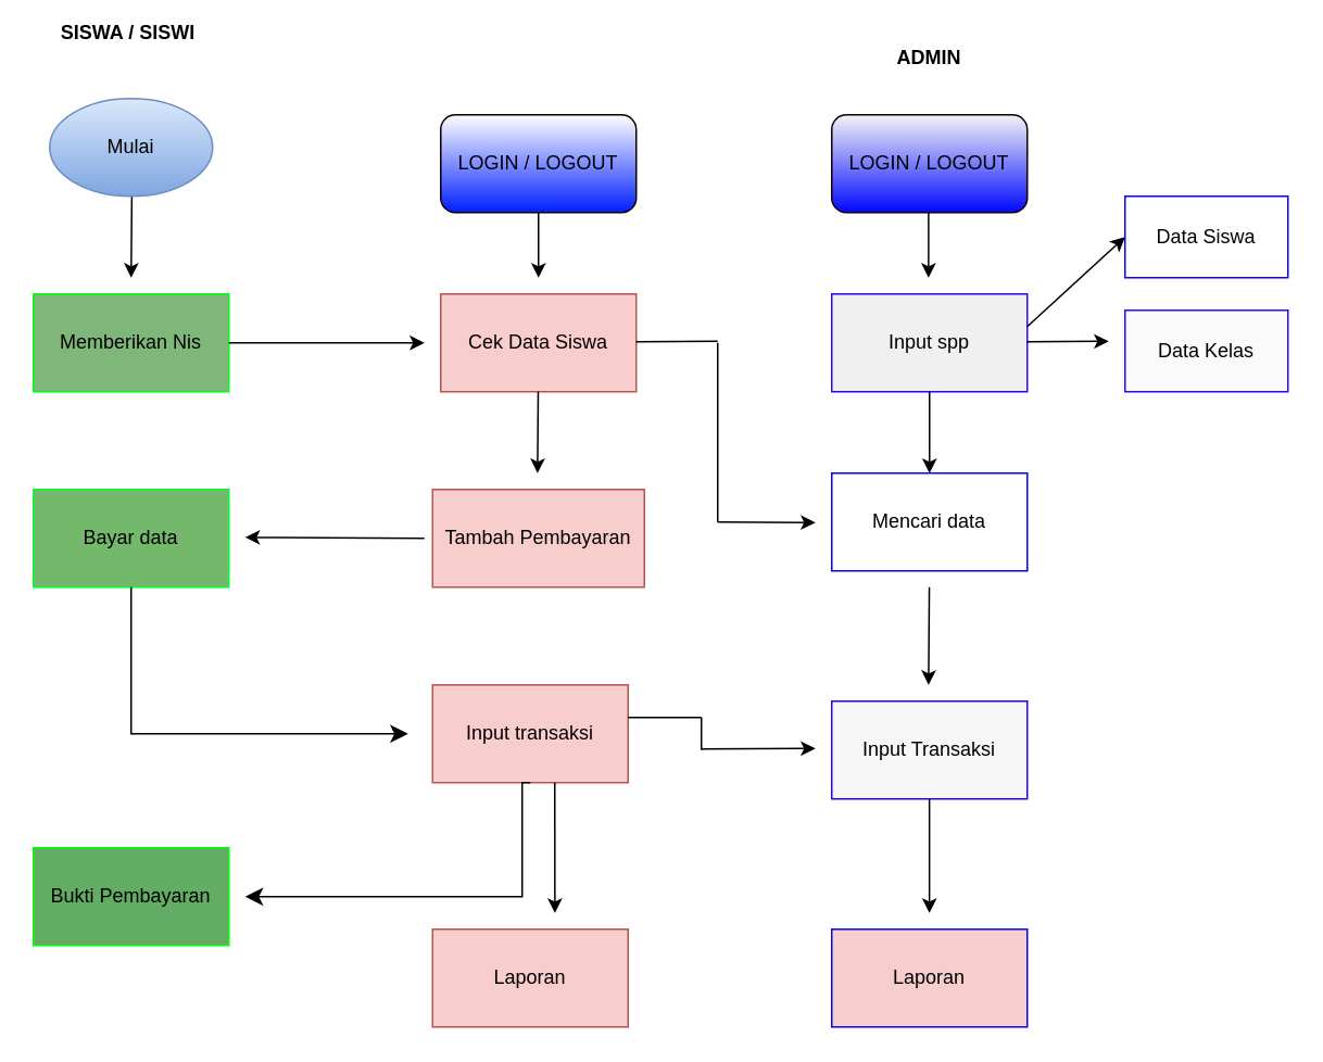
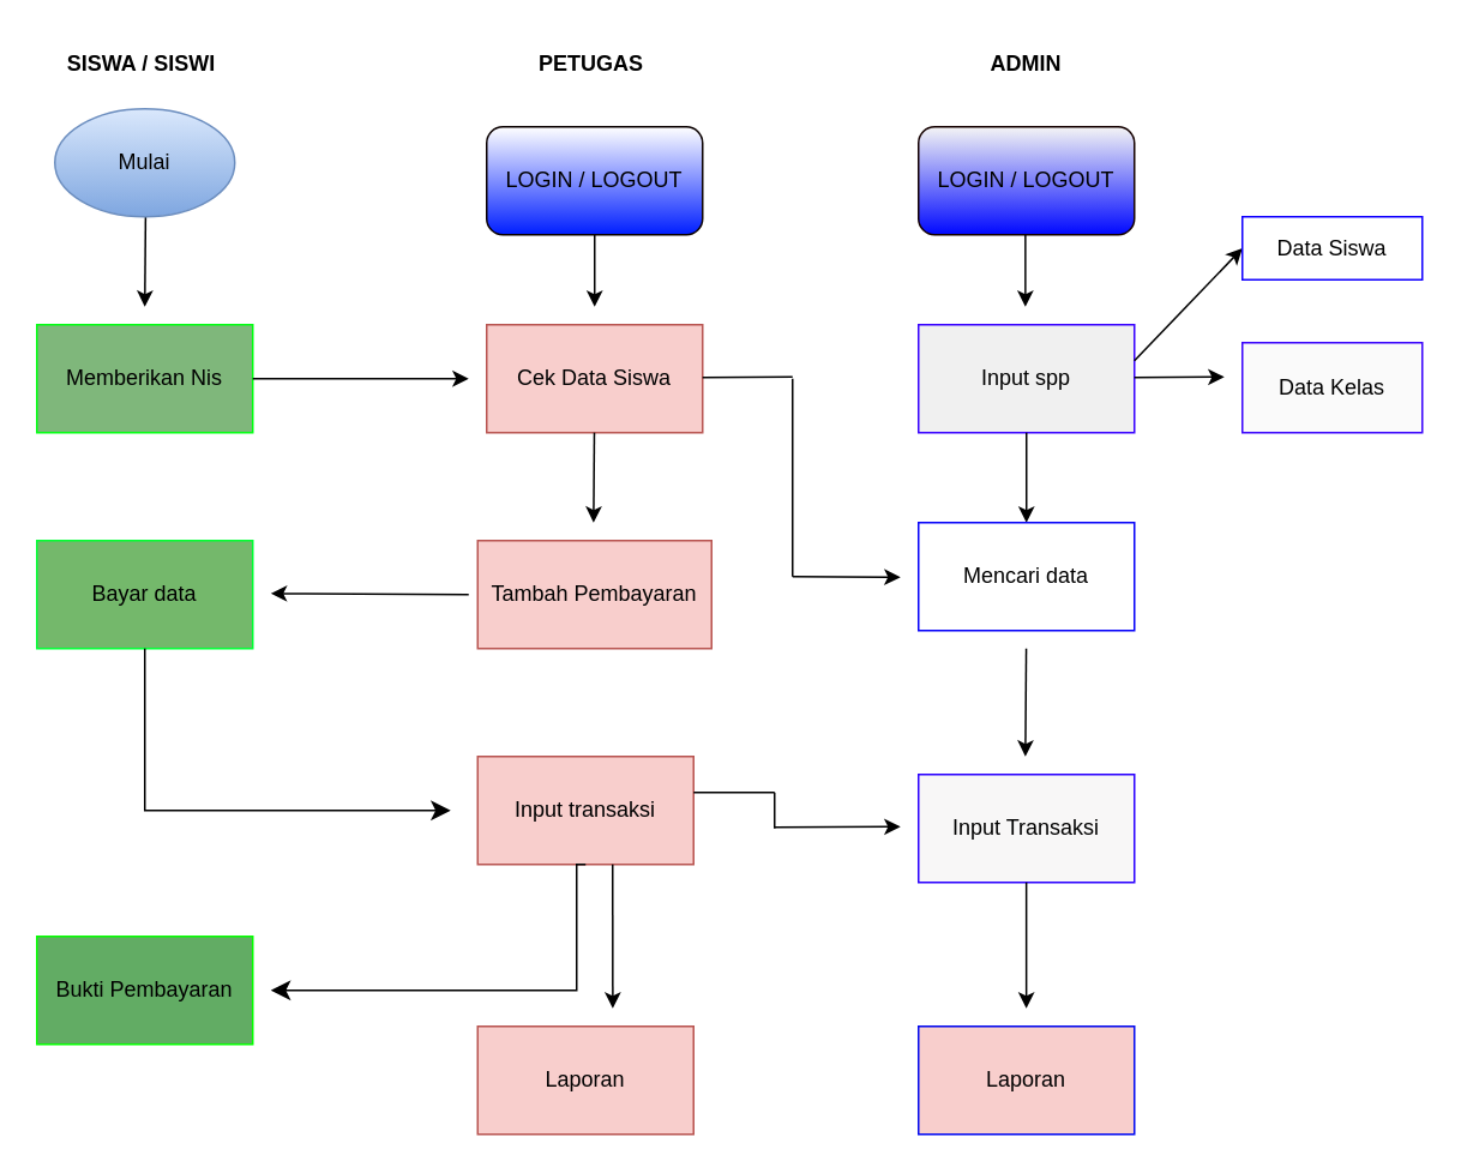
  <mxCell id="0" />
  <mxCell id="1" parent="0" />
- <mxCell id="2" value="&lt;b&gt;SISWA / SISWI&amp;nbsp;&lt;/b&gt;" style="text;html=1;strokeColor=none;fillColor=none;align=center;verticalAlign=middle;whiteSpace=wrap;rounded=0;" parent="1" vertex="1"><mxGeometry x="30" y="5" width="100" height="30" as="geometry" /></mxCell>
+ <mxCell id="2" value="&lt;b&gt;SISWA / SISWI&amp;nbsp;&lt;/b&gt;" style="text;html=1;strokeColor=none;fillColor=none;align=center;verticalAlign=middle;whiteSpace=wrap;rounded=0;" parent="1" vertex="1"><mxGeometry x="30" y="20" width="100" height="30" as="geometry" /></mxCell>
  <mxCell id="3" value="" style="endArrow=classic;html=1;rounded=0;" parent="1" edge="1"><mxGeometry width="50" height="50" relative="1" as="geometry"><mxPoint x="80.42" y="120" as="sourcePoint" /><mxPoint x="80" y="170" as="targetPoint" /></mxGeometry></mxCell>
  <mxCell id="4" value="Bayar data" style="rounded=0;whiteSpace=wrap;html=1;fillColor=#74b86b;strokeColor=#00ff33;" parent="1" vertex="1"><mxGeometry x="20" y="300" width="120" height="60" as="geometry" /></mxCell>
  <mxCell id="5" value="Memberikan Nis" style="rounded=0;whiteSpace=wrap;html=1;fillColor=#7fb77b;strokeColor=#00ff11;" parent="1" vertex="1"><mxGeometry x="20" y="180" width="120" height="60" as="geometry" /></mxCell>
  <mxCell id="6" value="" style="endArrow=classic;html=1;rounded=0;exitX=0.5;exitY=1;exitDx=0;exitDy=0;" parent="1" source="9" edge="1"><mxGeometry width="50" height="50" relative="1" as="geometry"><mxPoint x="379.58" y="140" as="sourcePoint" /><mxPoint x="330" y="170" as="targetPoint" /><Array as="points" /></mxGeometry></mxCell>
  <mxCell id="7" value="" style="endArrow=classic;html=1;rounded=0;exitX=1;exitY=0.5;exitDx=0;exitDy=0;" parent="1" source="5" edge="1"><mxGeometry width="50" height="50" relative="1" as="geometry"><mxPoint x="180" y="209.58" as="sourcePoint" /><mxPoint x="260" y="210" as="targetPoint" /></mxGeometry></mxCell>
+ <mxCell id="8" value="&lt;b&gt;PETUGAS&amp;nbsp;&lt;/b&gt;" style="text;html=1;strokeColor=none;fillColor=none;align=center;verticalAlign=middle;whiteSpace=wrap;rounded=0;" parent="1" vertex="1"><mxGeometry x="300" y="20" width="60" height="30" as="geometry" /></mxCell>
  <mxCell id="9" value="LOGIN / LOGOUT" style="rounded=1;whiteSpace=wrap;html=1;fillColor=#ffffff;gradientColor=#001eff;strokeColor=#0a0000;" parent="1" vertex="1"><mxGeometry x="270" y="70" width="120" height="60" as="geometry" /></mxCell>
  <mxCell id="10" value="&lt;b&gt;ADMIN&lt;/b&gt;" style="text;html=1;strokeColor=none;fillColor=none;align=center;verticalAlign=middle;whiteSpace=wrap;rounded=0;" parent="1" vertex="1"><mxGeometry x="540" y="20" width="60" height="30" as="geometry" /></mxCell>
  <mxCell id="11" value="LOGIN / LOGOUT" style="rounded=1;whiteSpace=wrap;html=1;fillColor=#f5f5f5;strokeColor=#140000;gradientColor=#0008ff;" parent="1" vertex="1"><mxGeometry x="510" y="70" width="120" height="60" as="geometry" /></mxCell>
  <mxCell id="12" value="Cek Data Siswa" style="rounded=0;whiteSpace=wrap;html=1;fillColor=#f8cecc;strokeColor=#b85450;" parent="1" vertex="1"><mxGeometry x="270" y="180" width="120" height="60" as="geometry" /></mxCell>
  <mxCell id="13" value="" style="endArrow=classic;html=1;rounded=0;exitX=0.5;exitY=1;exitDx=0;exitDy=0;" parent="1" edge="1"><mxGeometry width="50" height="50" relative="1" as="geometry"><mxPoint x="329.83" y="240" as="sourcePoint" /><mxPoint x="329.41" y="290" as="targetPoint" /><Array as="points" /></mxGeometry></mxCell>
  <mxCell id="14" value="Tambah Pembayaran" style="rounded=0;whiteSpace=wrap;html=1;fillColor=#f8cecc;strokeColor=#b85450;" parent="1" vertex="1"><mxGeometry x="265" y="300" width="130" height="60" as="geometry" /></mxCell>
  <mxCell id="15" value="" style="endArrow=classic;html=1;rounded=0;" parent="1" edge="1"><mxGeometry width="50" height="50" relative="1" as="geometry"><mxPoint x="260" y="330" as="sourcePoint" /><mxPoint x="150" y="329.41" as="targetPoint" /></mxGeometry></mxCell>
  <mxCell id="16" value="Input spp" style="rounded=0;whiteSpace=wrap;html=1;fillColor=#f0f0f0;strokeColor=#3700ff;" parent="1" vertex="1"><mxGeometry x="510" y="180" width="120" height="60" as="geometry" /></mxCell>
  <mxCell id="17" value="" style="endArrow=classic;html=1;rounded=0;exitX=0.5;exitY=1;exitDx=0;exitDy=0;" parent="1" source="16" edge="1"><mxGeometry width="50" height="50" relative="1" as="geometry"><mxPoint x="629.92" y="250" as="sourcePoint" /><mxPoint x="570" y="290" as="targetPoint" /><Array as="points" /></mxGeometry></mxCell>
  <mxCell id="18" value="" style="endArrow=classic;html=1;rounded=0;exitX=0.5;exitY=1;exitDx=0;exitDy=0;" parent="1" edge="1"><mxGeometry width="50" height="50" relative="1" as="geometry"><mxPoint x="569.41" y="130" as="sourcePoint" /><mxPoint x="569.41" y="170" as="targetPoint" /><Array as="points" /></mxGeometry></mxCell>
  <mxCell id="19" value="Mencari data" style="rounded=0;whiteSpace=wrap;html=1;strokeColor=#0501f9;" parent="1" vertex="1"><mxGeometry x="510" y="290" width="120" height="60" as="geometry" /></mxCell>
  <mxCell id="20" value="" style="endArrow=none;html=1;rounded=0;" parent="1" edge="1"><mxGeometry width="50" height="50" relative="1" as="geometry"><mxPoint x="390" y="209.41" as="sourcePoint" /><mxPoint x="440" y="209" as="targetPoint" /></mxGeometry></mxCell>
  <mxCell id="21" value="" style="endArrow=none;html=1;rounded=0;" parent="1" edge="1"><mxGeometry width="50" height="50" relative="1" as="geometry"><mxPoint x="440" y="320" as="sourcePoint" /><mxPoint x="440" y="210" as="targetPoint" /><Array as="points"><mxPoint x="440" y="240" /></Array></mxGeometry></mxCell>
  <mxCell id="22" value="" style="endArrow=classic;html=1;rounded=0;" parent="1" edge="1"><mxGeometry width="50" height="50" relative="1" as="geometry"><mxPoint x="440" y="320" as="sourcePoint" /><mxPoint x="500" y="320.32" as="targetPoint" /></mxGeometry></mxCell>
  <mxCell id="23" value="" style="endArrow=classic;html=1;rounded=0;exitX=0.5;exitY=1;exitDx=0;exitDy=0;" parent="1" edge="1"><mxGeometry width="50" height="50" relative="1" as="geometry"><mxPoint x="569.88" y="360" as="sourcePoint" /><mxPoint x="569.41" y="420" as="targetPoint" /><Array as="points" /></mxGeometry></mxCell>
  <mxCell id="24" value="Input Transaksi" style="rounded=0;whiteSpace=wrap;html=1;fillColor=#f8f7f7;strokeColor=#2b00ff;" parent="1" vertex="1"><mxGeometry x="510" y="430" width="120" height="60" as="geometry" /></mxCell>
  <mxCell id="25" value="" style="endArrow=classic;html=1;rounded=0;" parent="1" edge="1"><mxGeometry width="50" height="50" relative="1" as="geometry"><mxPoint x="569.94" y="490" as="sourcePoint" /><mxPoint x="569.94" y="560" as="targetPoint" /><Array as="points" /></mxGeometry></mxCell>
  <mxCell id="26" value="Laporan" style="rounded=0;whiteSpace=wrap;html=1;fillColor=#f8cecc;strokeColor=#0008f0;" parent="1" vertex="1"><mxGeometry x="510" y="570" width="120" height="60" as="geometry" /></mxCell>
  <mxCell id="27" value="" style="edgeStyle=segmentEdgeStyle;endArrow=classic;html=1;curved=0;rounded=0;endSize=8;startSize=8;exitX=0.5;exitY=1;exitDx=0;exitDy=0;" parent="1" source="4" edge="1"><mxGeometry width="50" height="50" relative="1" as="geometry"><mxPoint x="110" y="370" as="sourcePoint" /><mxPoint x="250" y="450" as="targetPoint" /><Array as="points"><mxPoint x="80" y="450" /></Array></mxGeometry></mxCell>
  <mxCell id="28" value="Input transaksi" style="rounded=0;whiteSpace=wrap;html=1;fillColor=#f8cecc;strokeColor=#b85450;" parent="1" vertex="1"><mxGeometry x="265" y="420" width="120" height="60" as="geometry" /></mxCell>
  <mxCell id="29" value="" style="endArrow=classic;html=1;rounded=0;" parent="1" edge="1"><mxGeometry width="50" height="50" relative="1" as="geometry"><mxPoint x="340" y="480" as="sourcePoint" /><mxPoint x="340.08" y="560" as="targetPoint" /></mxGeometry></mxCell>
  <mxCell id="30" value="" style="edgeStyle=segmentEdgeStyle;endArrow=classic;html=1;curved=0;rounded=0;endSize=8;startSize=8;exitX=0.5;exitY=1;exitDx=0;exitDy=0;" parent="1" source="28" edge="1"><mxGeometry width="50" height="50" relative="1" as="geometry"><mxPoint x="365" y="470" as="sourcePoint" /><mxPoint x="150" y="550" as="targetPoint" /><Array as="points"><mxPoint x="320" y="480" /><mxPoint x="320" y="550" /></Array></mxGeometry></mxCell>
  <mxCell id="31" value="Bukti Pembayaran" style="rounded=0;whiteSpace=wrap;html=1;fillColor=#62ac64;strokeColor=#04ff00;" parent="1" vertex="1"><mxGeometry x="20" y="520" width="120" height="60" as="geometry" /></mxCell>
  <mxCell id="32" value="Laporan" style="rounded=0;whiteSpace=wrap;html=1;fillColor=#f8cecc;strokeColor=#b85450;" parent="1" vertex="1"><mxGeometry x="265" y="570" width="120" height="60" as="geometry" /></mxCell>
  <mxCell id="33" value="" style="endArrow=none;html=1;rounded=0;" parent="1" edge="1"><mxGeometry width="50" height="50" relative="1" as="geometry"><mxPoint x="385" y="440" as="sourcePoint" /><mxPoint x="430" y="440" as="targetPoint" /></mxGeometry></mxCell>
  <mxCell id="34" value="" style="endArrow=none;html=1;rounded=0;" parent="1" edge="1"><mxGeometry width="50" height="50" relative="1" as="geometry"><mxPoint x="430" y="440" as="sourcePoint" /><mxPoint x="430" y="460" as="targetPoint" /><Array as="points" /></mxGeometry></mxCell>
  <mxCell id="35" value="" style="endArrow=classic;html=1;rounded=0;" parent="1" edge="1"><mxGeometry width="50" height="50" relative="1" as="geometry"><mxPoint x="430" y="459.41" as="sourcePoint" /><mxPoint x="500" y="459" as="targetPoint" /></mxGeometry></mxCell>
  <mxCell id="36" value="Mulai" style="ellipse;whiteSpace=wrap;html=1;fillColor=#dae8fc;strokeColor=#6c8ebf;gradientColor=#7ea6e0;" parent="1" vertex="1"><mxGeometry x="30" y="60" width="100" height="60" as="geometry" /></mxCell>
  <mxCell id="37" value="" style="endArrow=classic;html=1;rounded=0;entryX=0;entryY=0.5;entryDx=0;entryDy=0;" parent="1" target="38" edge="1"><mxGeometry width="50" height="50" relative="1" as="geometry"><mxPoint x="630" y="200" as="sourcePoint" /><mxPoint x="680" y="180" as="targetPoint" /></mxGeometry></mxCell>
- <mxCell id="38" value="Data Siswa" style="rounded=0;whiteSpace=wrap;html=1;fillColor=#ffffff;strokeColor=#1100ff;" parent="1" vertex="1"><mxGeometry x="690" y="120" width="100" height="50" as="geometry" /></mxCell>
+ <mxCell id="38" value="Data Siswa" style="rounded=0;whiteSpace=wrap;html=1;fillColor=#ffffff;strokeColor=#1100ff;" parent="1" vertex="1"><mxGeometry x="690" y="120" width="100" height="35" as="geometry" /></mxCell>
  <mxCell id="39" value="" style="endArrow=classic;html=1;rounded=0;" parent="1" edge="1"><mxGeometry width="50" height="50" relative="1" as="geometry"><mxPoint x="630" y="209.29" as="sourcePoint" /><mxPoint x="680" y="209" as="targetPoint" /></mxGeometry></mxCell>
  <mxCell id="40" value="Data Kelas" style="rounded=0;whiteSpace=wrap;html=1;fillColor=#fafafa;strokeColor=#3903fc;" parent="1" vertex="1"><mxGeometry x="690" y="190" width="100" height="50" as="geometry" /></mxCell>
